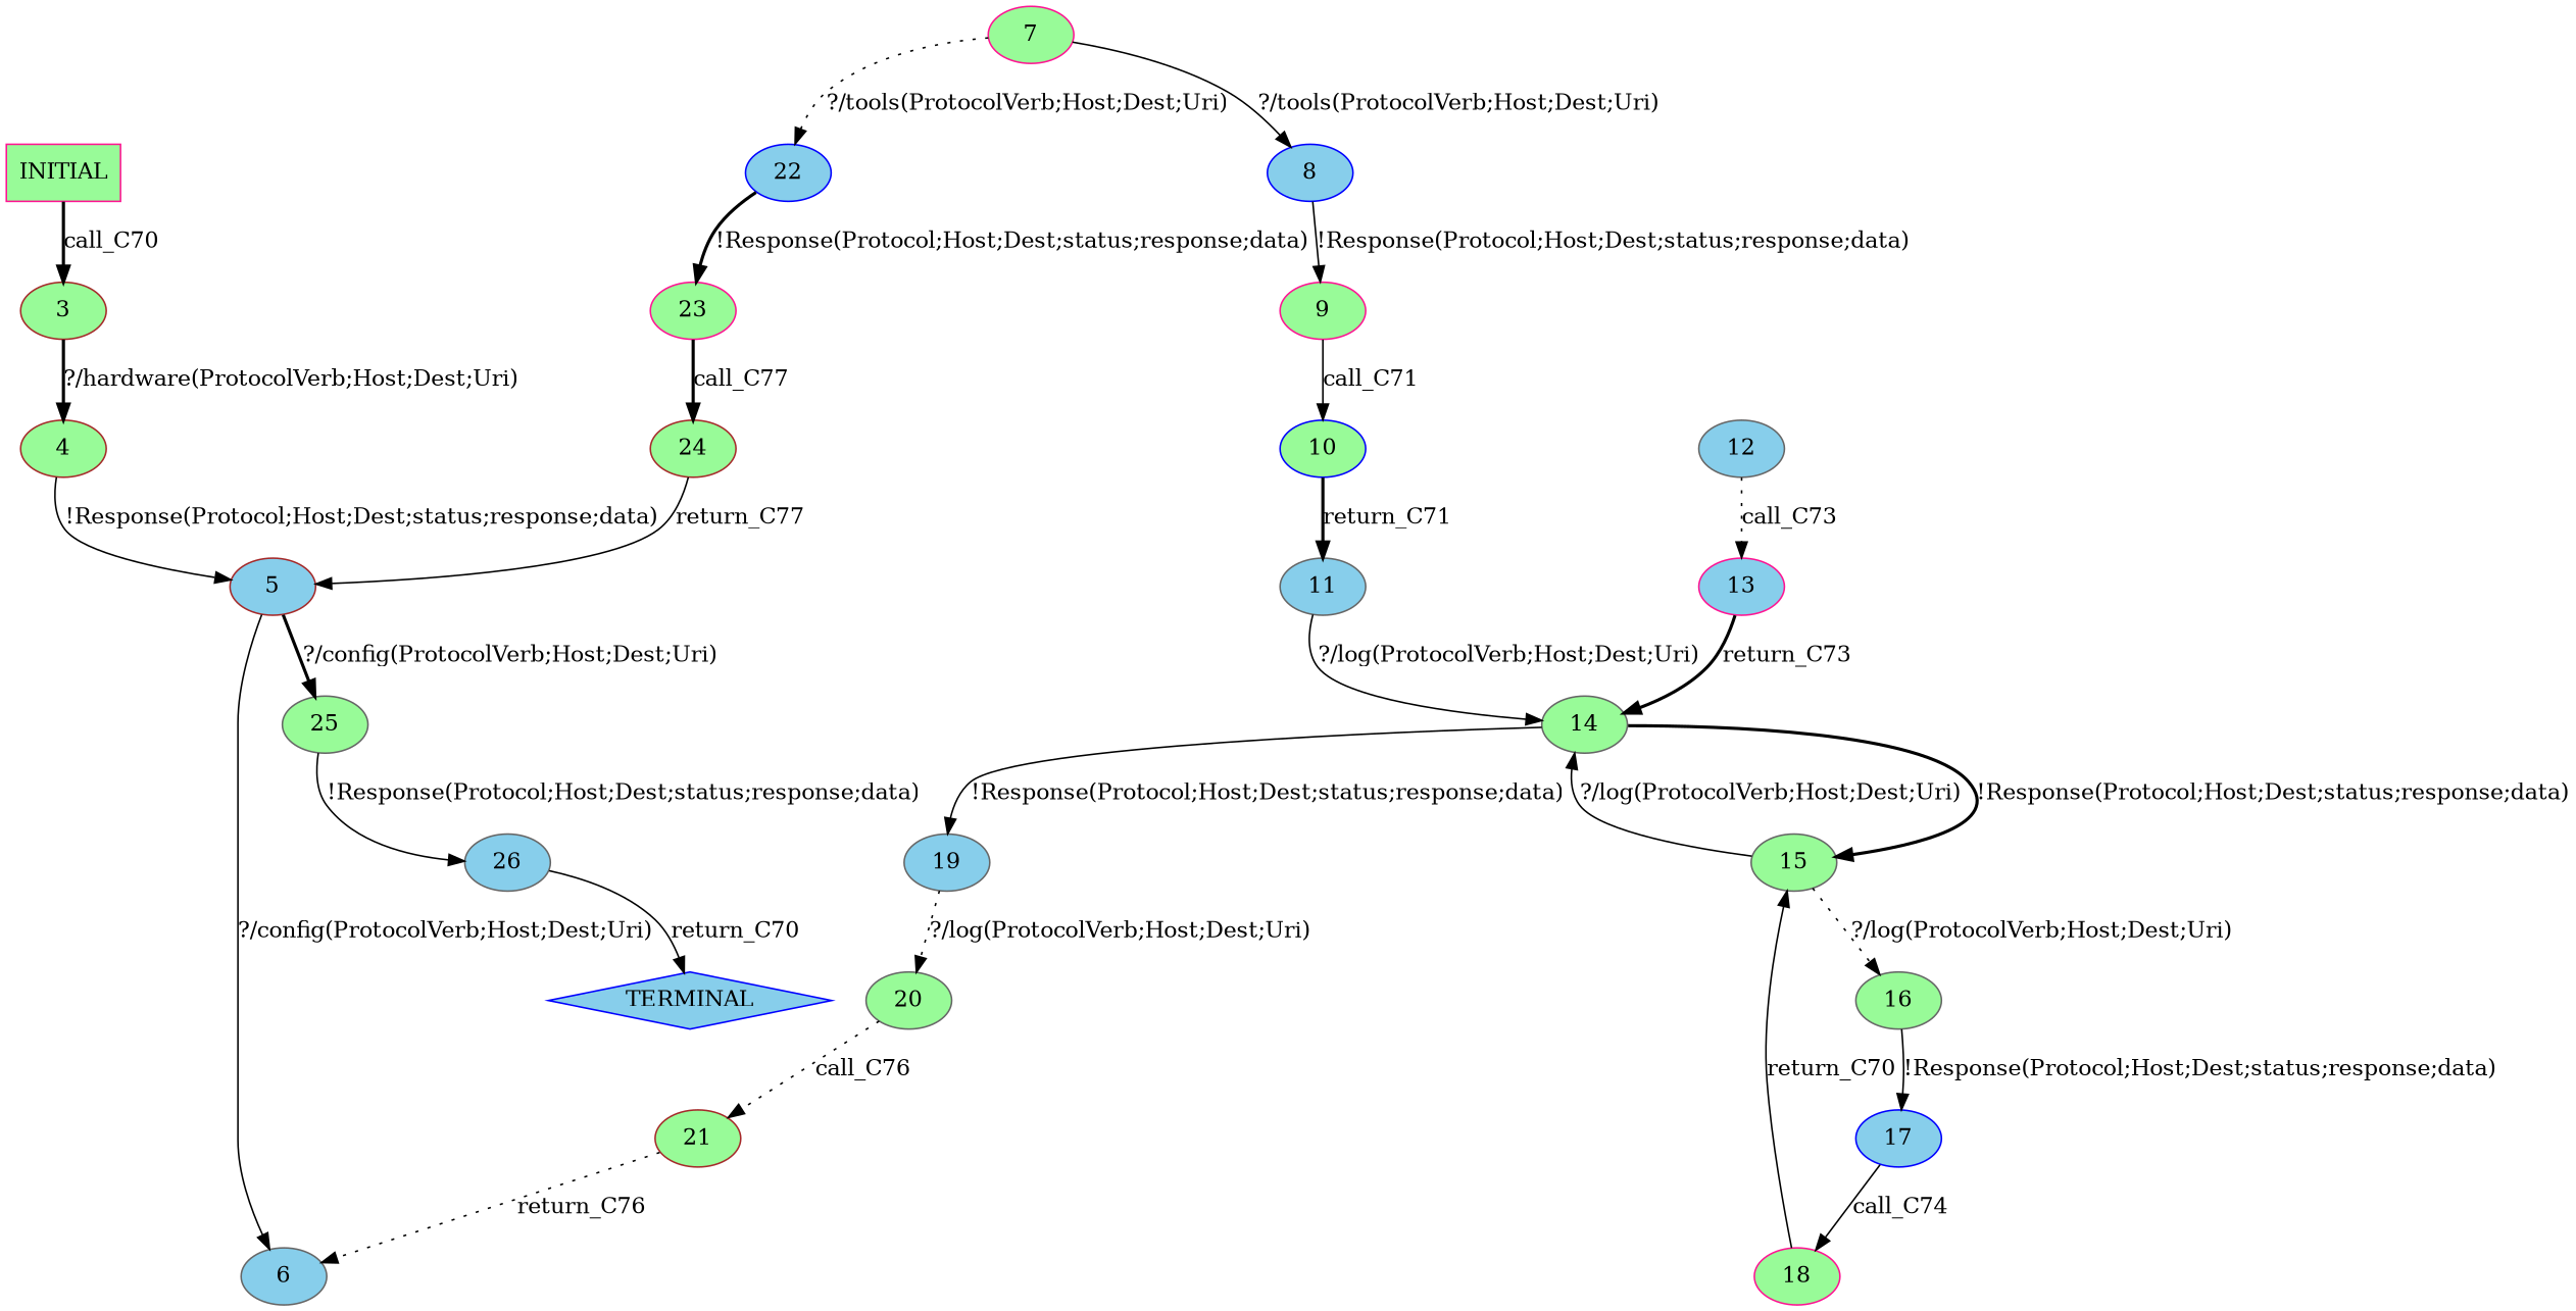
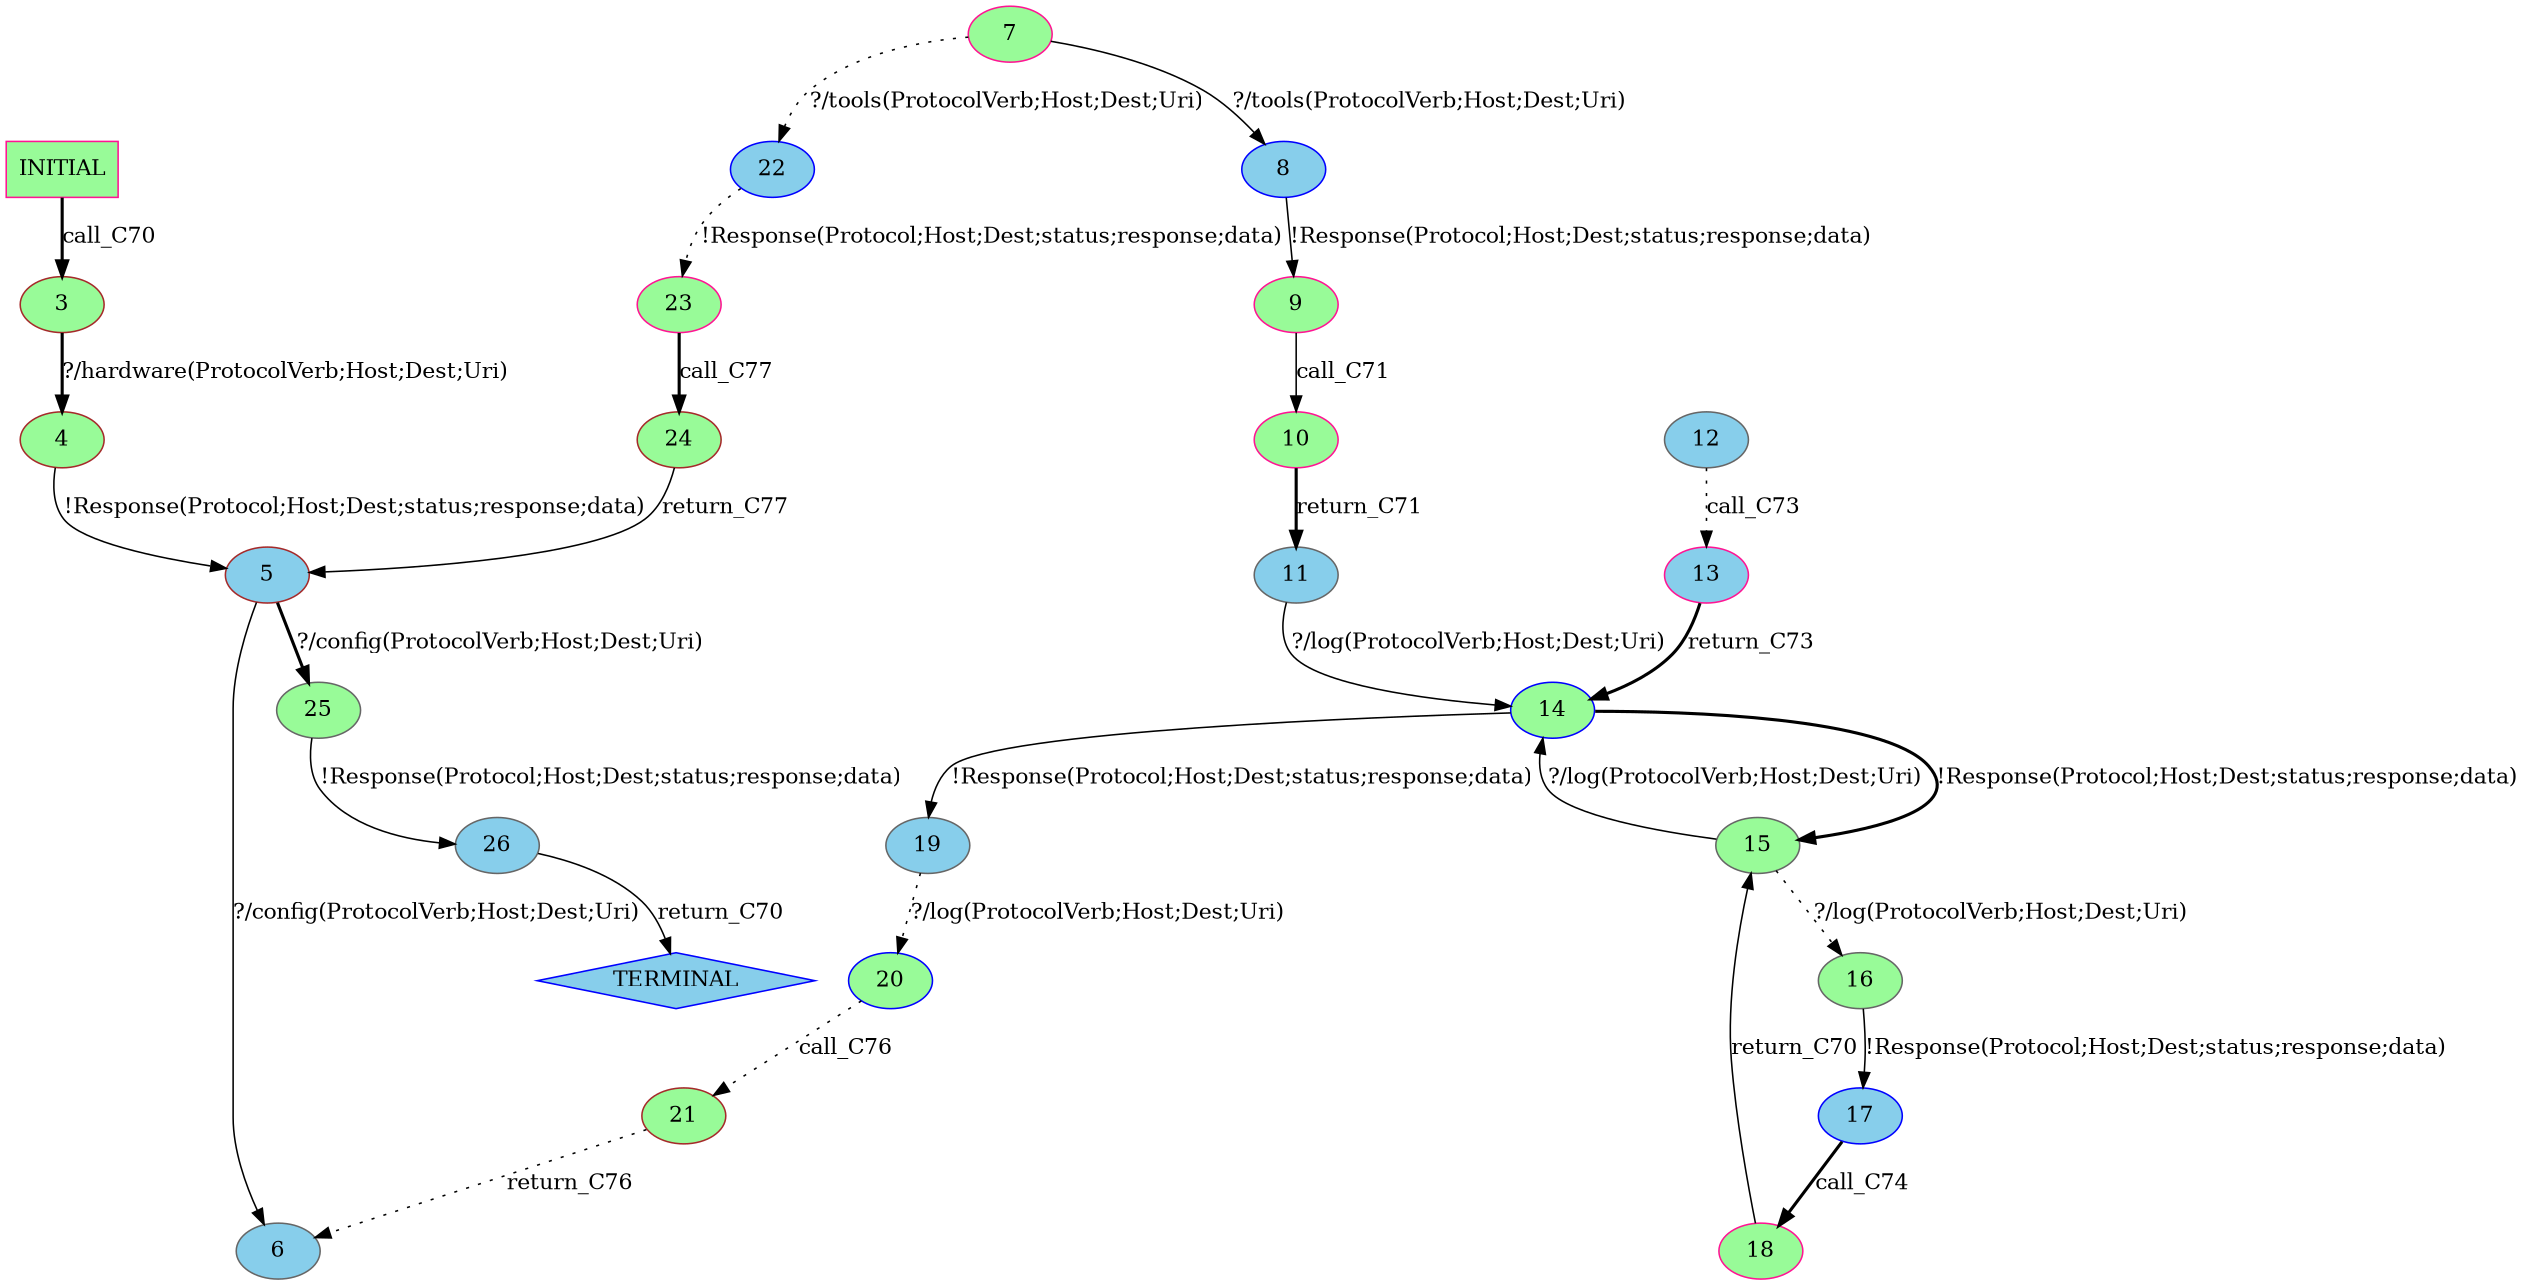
  digraph {
    node [color=gray40 fillcolor=palegreen style=filled]
    edge [style=solid]
    n1 [color=deeppink label=INITIAL shape=box]
    n2 [color=brown label=3]
    n3 [color=brown label=4]
    n4 [color=blue fillcolor=skyblue label=TERMINAL shape=diamond]
    n5 [color=brown fillcolor=skyblue label=5]
    n6 [fillcolor=skyblue label=6]
    n7 [label=25]
    n8 [fillcolor=skyblue label=26]
    n9 [color=deeppink label=7]
    n10 [color=blue fillcolor=skyblue label=8]
    n11 [color=blue fillcolor=skyblue label=22]
    n12 [color=deeppink label=9]
    n13 [color=deeppink label=23]
-   n14 [color=blue label=10]
+   n14 [color=deeppink label=10]
    n15 [fillcolor=skyblue label=11]
-   n16 [label=14]
+   n16 [color=blue label=14]
    n17 [fillcolor=skyblue label=12]
    n18 [color=deeppink fillcolor=skyblue label=13]
    n19 [label=15]
    n20 [fillcolor=skyblue label=19]
    n21 [label=16]
-   n22 [label=20]
+   n22 [color=blue label=20]
    n23 [color=blue fillcolor=skyblue label=17]
    n24 [color=deeppink label=18]
    n25 [color=brown label=21]
    n26 [color=brown label=24]
    n1 -> n2 [label=call_C70 style=bold]
    n2 -> n3 [label="?/hardware(ProtocolVerb;Host;Dest;Uri)" style=bold]
    n3 -> n5 [label="!Response(Protocol;Host;Dest;status;response;data)"]
    n5 -> n6 [label="?/config(ProtocolVerb;Host;Dest;Uri)"]
    n5 -> n7 [label="?/config(ProtocolVerb;Host;Dest;Uri)" style=bold]
    n7 -> n8 [label="!Response(Protocol;Host;Dest;status;response;data)"]
    n8 -> n4 [label=return_C70]
    n9 -> n10 [label="?/tools(ProtocolVerb;Host;Dest;Uri)"]
    n9 -> n11 [label="?/tools(ProtocolVerb;Host;Dest;Uri)" style=dotted]
    n10 -> n12 [label="!Response(Protocol;Host;Dest;status;response;data)"]
-   n11 -> n13 [label="!Response(Protocol;Host;Dest;status;response;data)" style=bold]
+   n11 -> n13 [label="!Response(Protocol;Host;Dest;status;response;data)" style=dotted]
    n12 -> n14 [label=call_C71]
    n13 -> n26 [label=call_C77 style=bold]
    n14 -> n15 [label=return_C71 style=bold]
    n15 -> n16 [label="?/log(ProtocolVerb;Host;Dest;Uri)"]
    n16 -> n19 [label="!Response(Protocol;Host;Dest;status;response;data)" style=bold]
    n16 -> n20 [label="!Response(Protocol;Host;Dest;status;response;data)"]
    n17 -> n18 [label=call_C73 style=dotted]
    n18 -> n16 [label=return_C73 style=bold]
    n19 -> n16 [label="?/log(ProtocolVerb;Host;Dest;Uri)"]
    n19 -> n21 [label="?/log(ProtocolVerb;Host;Dest;Uri)" style=dotted]
    n20 -> n22 [label="?/log(ProtocolVerb;Host;Dest;Uri)" style=dotted]
    n21 -> n23 [label="!Response(Protocol;Host;Dest;status;response;data)"]
    n22 -> n25 [label=call_C76 style=dotted]
-   n23 -> n24 [label=call_C74]
+   n23 -> n24 [label=call_C74 style=bold]
    n24 -> n19 [label=return_C70]
    n25 -> n6 [label=return_C76 style=dotted]
    n26 -> n5 [label=return_C77]
  }
